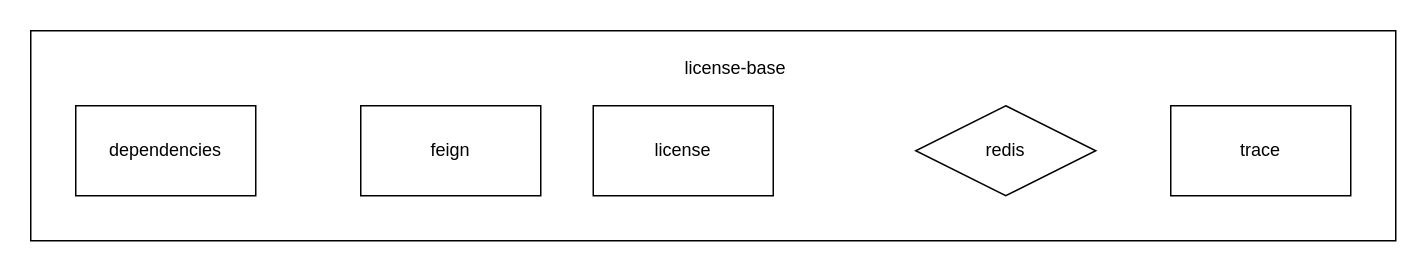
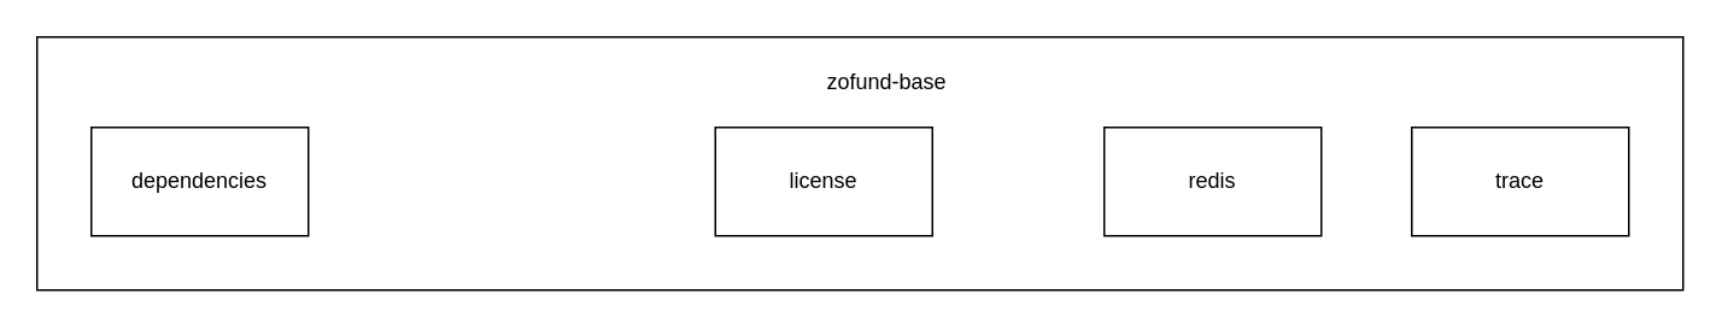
  <mxCell id="0" />
  <mxCell id="1" parent="0" />
  <mxCell id="2" value="dependencies" style="rounded=0;whiteSpace=wrap;html=1;" vertex="1" parent="1"><mxGeometry x="50" y="70" width="120" height="60" as="geometry" /></mxCell>
- <mxCell id="3" value="feign" style="rounded=0;whiteSpace=wrap;html=1;" vertex="1" parent="1"><mxGeometry x="240" y="70" width="120" height="60" as="geometry" /></mxCell>
  <mxCell id="4" value="license" style="rounded=0;whiteSpace=wrap;html=1;" vertex="1" parent="1"><mxGeometry x="395" y="70" width="120" height="60" as="geometry" /></mxCell>
- <mxCell id="5" value="redis" style="rhombus;whiteSpace=wrap;html=1;" vertex="1" parent="1"><mxGeometry x="610" y="70" width="120" height="60" as="geometry" /></mxCell>
+ <mxCell id="5" value="redis" style="rounded=0;whiteSpace=wrap;html=1;" vertex="1" parent="1"><mxGeometry x="610" y="70" width="120" height="60" as="geometry" /></mxCell>
  <mxCell id="6" value="trace" style="rounded=0;whiteSpace=wrap;html=1;" vertex="1" parent="1"><mxGeometry x="780" y="70" width="120" height="60" as="geometry" /></mxCell>
  <mxCell id="7" value="" style="rounded=0;whiteSpace=wrap;html=1;fillColor=none;" vertex="1" parent="1"><mxGeometry x="20" y="20" width="910" height="140" as="geometry" /></mxCell>
- <mxCell id="8" value="license-base" style="text;html=1;strokeColor=none;fillColor=none;align=center;verticalAlign=middle;whiteSpace=wrap;rounded=0;" vertex="1" parent="1"><mxGeometry x="440" y="30" width="100" height="30" as="geometry" /></mxCell>
+ <mxCell id="8" value="zofund-base" style="text;html=1;strokeColor=none;fillColor=none;align=center;verticalAlign=middle;whiteSpace=wrap;rounded=0;" vertex="1" parent="1"><mxGeometry x="440" y="30" width="100" height="30" as="geometry" /></mxCell>
